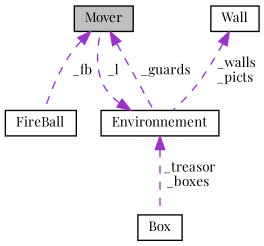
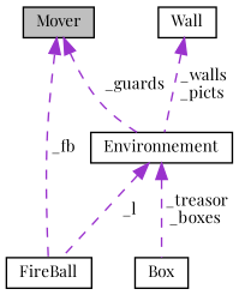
  digraph {
    fontname="Playfair Display"
    node [color=black fillcolor=white fontname="Playfair Display" fontsize=10 shape=record style=filled]
    edge [color=darkorchid3 dir=back fontname="Playfair Display" fontsize=10 labelfontname=Helvetica labelfontsize=10 style=dashed]
    n1 [fillcolor=grey75 fontcolor=black height=0.2 label=Mover width=0.4]
    n2 [height=0.2 label=Environnement width=0.4]
    n3 [height=0.2 label=FireBall width=0.4]
    n4 [height=0.2 label=Box width=0.4]
    n5 [height=0.2 label=Wall width=0.4]
    n1 -> n2 [label=" _guards"]
    n1 -> n3 [label=" _fb"]
-   n2 -> n1 [label=" _l"]
+   n2 -> n3 [label=" _l"]
    n2 -> n4 [label=" _treasor\n_boxes"]
    n5 -> n2 [label=" _walls\n_picts"]
  }
